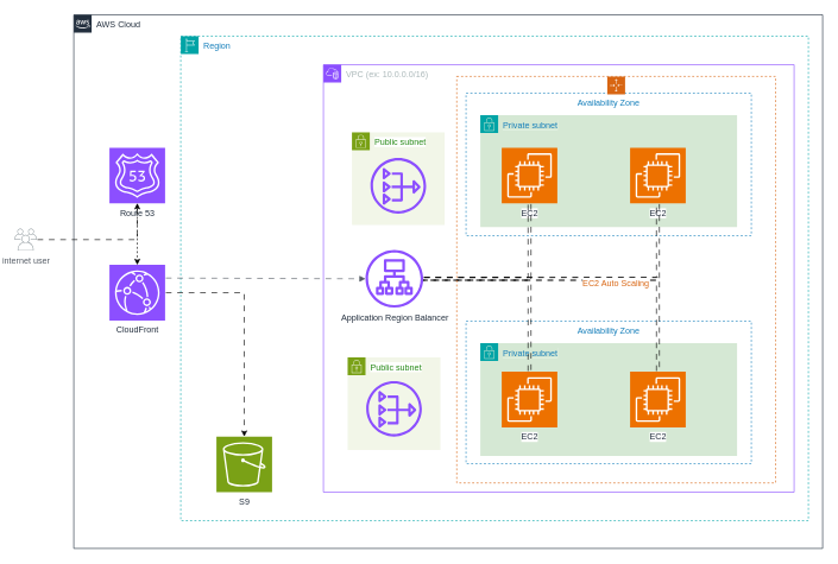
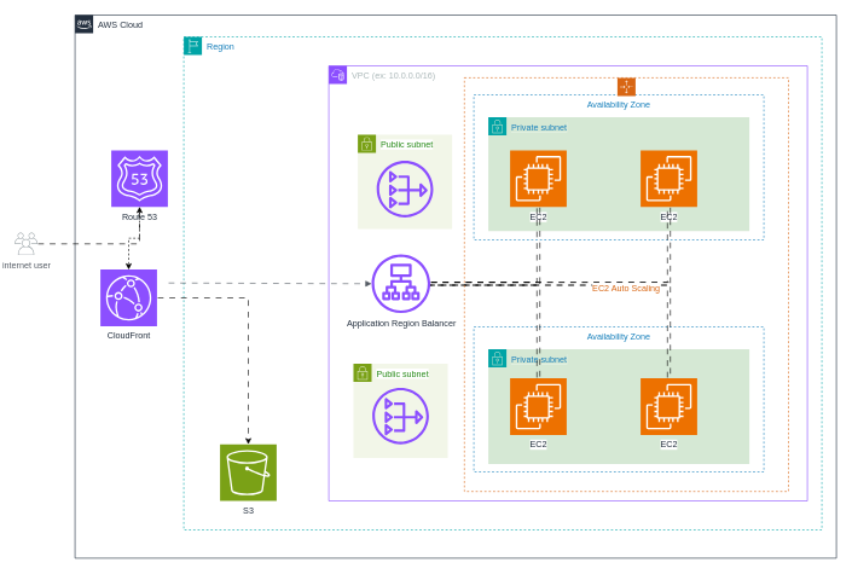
  <mxCell id="0" />
  <mxCell id="1" parent="0" />
  <mxCell id="2" value="AWS Cloud" style="points=[[0,0],[0.25,0],[0.5,0],[0.75,0],[1,0],[1,0.25],[1,0.5],[1,0.75],[1,1],[0.75,1],[0.5,1],[0.25,1],[0,1],[0,0.75],[0,0.5],[0,0.25]];outlineConnect=0;gradientColor=none;html=1;whiteSpace=wrap;fontSize=12;fontStyle=0;container=1;pointerEvents=0;collapsible=0;recursiveResize=0;shape=mxgraph.aws4.group;grIcon=mxgraph.aws4.group_aws_cloud_alt;strokeColor=#232F3E;fillColor=none;verticalAlign=top;align=left;spacingLeft=30;fontColor=#232F3E;dashed=0;labelBackgroundColor=default;" vertex="1" parent="1"><mxGeometry x="103" y="20" width="1050" height="749" as="geometry" /></mxCell>
  <mxCell id="3" value="Region" style="points=[[0,0],[0.25,0],[0.5,0],[0.75,0],[1,0],[1,0.25],[1,0.5],[1,0.75],[1,1],[0.75,1],[0.5,1],[0.25,1],[0,1],[0,0.75],[0,0.5],[0,0.25]];outlineConnect=0;gradientColor=none;html=1;whiteSpace=wrap;fontSize=12;fontStyle=0;container=1;pointerEvents=0;collapsible=0;recursiveResize=0;shape=mxgraph.aws4.group;grIcon=mxgraph.aws4.group_region;strokeColor=#00A4A6;fillColor=none;verticalAlign=top;align=left;spacingLeft=30;fontColor=#147EBA;dashed=1;" vertex="1" parent="2"><mxGeometry x="150" y="30" width="880" height="680" as="geometry" /></mxCell>
  <mxCell id="4" value="VPC (ex: 10.0.0.0/16)" style="points=[[0,0],[0.25,0],[0.5,0],[0.75,0],[1,0],[1,0.25],[1,0.5],[1,0.75],[1,1],[0.75,1],[0.5,1],[0.25,1],[0,1],[0,0.75],[0,0.5],[0,0.25]];outlineConnect=0;gradientColor=none;html=1;whiteSpace=wrap;fontSize=12;fontStyle=0;container=1;pointerEvents=0;collapsible=0;recursiveResize=0;shape=mxgraph.aws4.group;grIcon=mxgraph.aws4.group_vpc2;strokeColor=#8C4FFF;fillColor=none;verticalAlign=top;align=left;spacingLeft=30;fontColor=#AAB7B8;dashed=0;" vertex="1" parent="3"><mxGeometry x="200" y="40" width="660" height="600" as="geometry" /></mxCell>
  <mxCell id="5" value="Availability Zone" style="fillColor=none;strokeColor=#147EBA;dashed=1;verticalAlign=top;fontStyle=0;fontColor=#147EBA;whiteSpace=wrap;html=1;" vertex="1" parent="4"><mxGeometry x="200" y="360" width="400" height="200" as="geometry" /></mxCell>
  <mxCell id="6" value="Availability Zone" style="fillColor=none;strokeColor=#147EBA;dashed=1;verticalAlign=top;fontStyle=0;fontColor=#147EBA;whiteSpace=wrap;html=1;" vertex="1" parent="4"><mxGeometry x="200" y="40" width="400" height="200" as="geometry" /></mxCell>
  <mxCell id="7" value="&lt;span style=&quot;background-color: rgb(213, 232, 212);&quot;&gt;Private subnet&lt;/span&gt;" style="points=[[0,0],[0.25,0],[0.5,0],[0.75,0],[1,0],[1,0.25],[1,0.5],[1,0.75],[1,1],[0.75,1],[0.5,1],[0.25,1],[0,1],[0,0.75],[0,0.5],[0,0.25]];outlineConnect=0;gradientColor=none;html=1;whiteSpace=wrap;fontSize=12;fontStyle=0;container=1;pointerEvents=0;collapsible=0;recursiveResize=0;shape=mxgraph.aws4.group;grIcon=mxgraph.aws4.group_security_group;grStroke=0;strokeColor=#00A4A6;fillColor=#D5E8D4;verticalAlign=top;align=left;spacingLeft=30;fontColor=#147EBA;dashed=0;fontFamily=Helvetica;labelBackgroundColor=default;fillStyle=auto;" vertex="1" parent="4"><mxGeometry x="220" y="71" width="360" height="157" as="geometry" /></mxCell>
  <mxCell id="8" value="EC2" style="sketch=0;points=[[0,0,0],[0.25,0,0],[0.5,0,0],[0.75,0,0],[1,0,0],[0,1,0],[0.25,1,0],[0.5,1,0],[0.75,1,0],[1,1,0],[0,0.25,0],[0,0.5,0],[0,0.75,0],[1,0.25,0],[1,0.5,0],[1,0.75,0]];outlineConnect=0;fontColor=#232F3E;fillColor=#ED7100;strokeColor=#ffffff;dashed=0;verticalLabelPosition=bottom;verticalAlign=top;align=center;html=1;fontSize=12;fontStyle=0;aspect=fixed;shape=mxgraph.aws4.resourceIcon;resIcon=mxgraph.aws4.ec2;fontFamily=Helvetica;labelBackgroundColor=default;" vertex="1" parent="7"><mxGeometry x="210" y="45.5" width="78" height="78" as="geometry" /></mxCell>
  <mxCell id="9" value="EC2" style="sketch=0;points=[[0,0,0],[0.25,0,0],[0.5,0,0],[0.75,0,0],[1,0,0],[0,1,0],[0.25,1,0],[0.5,1,0],[0.75,1,0],[1,1,0],[0,0.25,0],[0,0.5,0],[0,0.75,0],[1,0.25,0],[1,0.5,0],[1,0.75,0]];outlineConnect=0;fontColor=#232F3E;fillColor=#ED7100;strokeColor=#ffffff;dashed=0;verticalLabelPosition=bottom;verticalAlign=top;align=center;html=1;fontSize=12;fontStyle=0;aspect=fixed;shape=mxgraph.aws4.resourceIcon;resIcon=mxgraph.aws4.ec2;fontFamily=Helvetica;labelBackgroundColor=default;" vertex="1" parent="7"><mxGeometry x="30" y="45.5" width="78" height="78" as="geometry" /></mxCell>
  <mxCell id="10" style="edgeStyle=orthogonalEdgeStyle;rounded=0;orthogonalLoop=1;jettySize=auto;html=1;strokeColor=default;align=center;verticalAlign=middle;fontFamily=Helvetica;fontSize=11;fontColor=default;labelBackgroundColor=default;endArrow=classic;flowAnimation=1;shape=link;" edge="1" parent="4" source="12" target="9"><mxGeometry relative="1" as="geometry" /></mxCell>
  <mxCell id="11" style="edgeStyle=orthogonalEdgeStyle;rounded=0;orthogonalLoop=1;jettySize=auto;html=1;strokeColor=default;align=center;verticalAlign=middle;fontFamily=Helvetica;fontSize=11;fontColor=default;labelBackgroundColor=default;endArrow=classic;flowAnimation=1;shape=link;" edge="1" parent="4" source="12" target="8"><mxGeometry relative="1" as="geometry" /></mxCell>
  <mxCell id="12" value="Application Region Balancer" style="sketch=0;outlineConnect=0;fontColor=#232F3E;gradientColor=none;fillColor=#8C4FFF;strokeColor=none;dashed=0;verticalLabelPosition=bottom;verticalAlign=top;align=center;html=1;fontSize=12;fontStyle=0;aspect=fixed;pointerEvents=1;shape=mxgraph.aws4.application_load_balancer;fontFamily=Helvetica;labelBackgroundColor=default;" vertex="1" parent="4"><mxGeometry x="59" y="260" width="81" height="81" as="geometry" /></mxCell>
  <mxCell id="13" value="&lt;span style=&quot;background-color: rgb(213, 232, 212);&quot;&gt;Private subnet&lt;/span&gt;" style="points=[[0,0],[0.25,0],[0.5,0],[0.75,0],[1,0],[1,0.25],[1,0.5],[1,0.75],[1,1],[0.75,1],[0.5,1],[0.25,1],[0,1],[0,0.75],[0,0.5],[0,0.25]];outlineConnect=0;gradientColor=none;html=1;whiteSpace=wrap;fontSize=12;fontStyle=0;container=1;pointerEvents=0;collapsible=0;recursiveResize=0;shape=mxgraph.aws4.group;grIcon=mxgraph.aws4.group_security_group;grStroke=0;strokeColor=#00A4A6;fillColor=#D5E8D4;verticalAlign=top;align=left;spacingLeft=30;fontColor=#147EBA;dashed=0;fontFamily=Helvetica;labelBackgroundColor=default;" vertex="1" parent="4"><mxGeometry x="220" y="391" width="360" height="158" as="geometry" /></mxCell>
  <mxCell id="14" value="EC2" style="sketch=0;points=[[0,0,0],[0.25,0,0],[0.5,0,0],[0.75,0,0],[1,0,0],[0,1,0],[0.25,1,0],[0.5,1,0],[0.75,1,0],[1,1,0],[0,0.25,0],[0,0.5,0],[0,0.75,0],[1,0.25,0],[1,0.5,0],[1,0.75,0]];outlineConnect=0;fontColor=#232F3E;fillColor=#ED7100;strokeColor=#ffffff;dashed=0;verticalLabelPosition=bottom;verticalAlign=top;align=center;html=1;fontSize=12;fontStyle=0;aspect=fixed;shape=mxgraph.aws4.resourceIcon;resIcon=mxgraph.aws4.ec2;fontFamily=Helvetica;labelBackgroundColor=default;" vertex="1" parent="13"><mxGeometry x="30" y="40" width="78" height="78" as="geometry" /></mxCell>
  <mxCell id="15" value="EC2" style="sketch=0;points=[[0,0,0],[0.25,0,0],[0.5,0,0],[0.75,0,0],[1,0,0],[0,1,0],[0.25,1,0],[0.5,1,0],[0.75,1,0],[1,1,0],[0,0.25,0],[0,0.5,0],[0,0.75,0],[1,0.25,0],[1,0.5,0],[1,0.75,0]];outlineConnect=0;fontColor=#232F3E;fillColor=#ED7100;strokeColor=#ffffff;dashed=0;verticalLabelPosition=bottom;verticalAlign=top;align=center;html=1;fontSize=12;fontStyle=0;aspect=fixed;shape=mxgraph.aws4.resourceIcon;resIcon=mxgraph.aws4.ec2;fontFamily=Helvetica;labelBackgroundColor=default;" vertex="1" parent="13"><mxGeometry x="210" y="40" width="78" height="78" as="geometry" /></mxCell>
  <mxCell id="16" value="Public subnet" style="points=[[0,0],[0.25,0],[0.5,0],[0.75,0],[1,0],[1,0.25],[1,0.5],[1,0.75],[1,1],[0.75,1],[0.5,1],[0.25,1],[0,1],[0,0.75],[0,0.5],[0,0.25]];outlineConnect=0;gradientColor=none;html=1;whiteSpace=wrap;fontSize=12;fontStyle=0;container=1;pointerEvents=0;collapsible=0;recursiveResize=0;shape=mxgraph.aws4.group;grIcon=mxgraph.aws4.group_security_group;grStroke=0;strokeColor=#7AA116;fillColor=#F2F6E8;verticalAlign=top;align=left;spacingLeft=30;fontColor=#248814;dashed=0;fontFamily=Helvetica;labelBackgroundColor=default;" vertex="1" parent="4"><mxGeometry x="34" y="411" width="130" height="130" as="geometry" /></mxCell>
  <mxCell id="17" value="" style="sketch=0;outlineConnect=0;fontColor=#232F3E;gradientColor=none;fillColor=#8C4FFF;strokeColor=none;dashed=0;verticalLabelPosition=bottom;verticalAlign=top;align=center;html=1;fontSize=12;fontStyle=0;aspect=fixed;pointerEvents=1;shape=mxgraph.aws4.nat_gateway;fontFamily=Helvetica;labelBackgroundColor=default;" vertex="1" parent="16"><mxGeometry x="26" y="33" width="78" height="78" as="geometry" /></mxCell>
  <mxCell id="18" style="edgeStyle=orthogonalEdgeStyle;rounded=0;orthogonalLoop=1;jettySize=auto;html=1;strokeColor=default;align=center;verticalAlign=middle;fontFamily=Helvetica;fontSize=11;fontColor=default;labelBackgroundColor=default;endArrow=classic;flowAnimation=1;shadow=0;shape=link;" edge="1" parent="4" source="12" target="15"><mxGeometry relative="1" as="geometry" /></mxCell>
  <mxCell id="19" style="edgeStyle=orthogonalEdgeStyle;rounded=0;orthogonalLoop=1;jettySize=auto;html=1;strokeColor=default;align=center;verticalAlign=middle;fontFamily=Helvetica;fontSize=11;fontColor=default;labelBackgroundColor=default;endArrow=classic;flowAnimation=1;shape=link;" edge="1" parent="4" source="12" target="14"><mxGeometry relative="1" as="geometry" /></mxCell>
  <mxCell id="20" value="EC2 Auto Scaling&lt;br&gt;&lt;br&gt;" style="points=[[0,0],[0.25,0],[0.5,0],[0.75,0],[1,0],[1,0.25],[1,0.5],[1,0.75],[1,1],[0.75,1],[0.5,1],[0.25,1],[0,1],[0,0.75],[0,0.5],[0,0.25]];outlineConnect=0;gradientColor=none;whiteSpace=wrap;fontSize=12;fontStyle=0;container=1;pointerEvents=0;collapsible=0;recursiveResize=0;shape=mxgraph.aws4.groupCenter;grIcon=mxgraph.aws4.group_auto_scaling_group;grStroke=1;strokeColor=#D86613;fillColor=none;verticalAlign=middle;align=center;fontColor=#D86613;dashed=1;spacingTop=25;fontFamily=Helvetica;labelBackgroundColor=default;labelPosition=center;verticalLabelPosition=middle;textShadow=0;html=1;" vertex="1" parent="4"><mxGeometry x="187" y="16.5" width="447" height="570.5" as="geometry" /></mxCell>
- <mxCell id="21" value="S9" style="sketch=0;points=[[0,0,0],[0.25,0,0],[0.5,0,0],[0.75,0,0],[1,0,0],[0,1,0],[0.25,1,0],[0.5,1,0],[0.75,1,0],[1,1,0],[0,0.25,0],[0,0.5,0],[0,0.75,0],[1,0.25,0],[1,0.5,0],[1,0.75,0]];outlineConnect=0;fontColor=#232F3E;fillColor=#7AA116;strokeColor=#ffffff;dashed=0;verticalLabelPosition=bottom;verticalAlign=top;align=center;html=1;fontSize=12;fontStyle=0;aspect=fixed;shape=mxgraph.aws4.resourceIcon;resIcon=mxgraph.aws4.s3;fontFamily=Helvetica;labelBackgroundColor=default;" vertex="1" parent="3"><mxGeometry x="50" y="562" width="78" height="78" as="geometry" /></mxCell>
+ <mxCell id="21" value="S3" style="sketch=0;points=[[0,0,0],[0.25,0,0],[0.5,0,0],[0.75,0,0],[1,0,0],[0,1,0],[0.25,1,0],[0.5,1,0],[0.75,1,0],[1,1,0],[0,0.25,0],[0,0.5,0],[0,0.75,0],[1,0.25,0],[1,0.5,0],[1,0.75,0]];outlineConnect=0;fontColor=#232F3E;fillColor=#7AA116;strokeColor=#ffffff;dashed=0;verticalLabelPosition=bottom;verticalAlign=top;align=center;html=1;fontSize=12;fontStyle=0;aspect=fixed;shape=mxgraph.aws4.resourceIcon;resIcon=mxgraph.aws4.s3;fontFamily=Helvetica;labelBackgroundColor=default;" vertex="1" parent="3"><mxGeometry x="50" y="562" width="78" height="78" as="geometry" /></mxCell>
  <mxCell id="22" style="edgeStyle=orthogonalEdgeStyle;rounded=0;orthogonalLoop=1;jettySize=auto;html=1;strokeColor=default;align=center;verticalAlign=middle;fontFamily=Helvetica;fontSize=11;fontColor=default;labelBackgroundColor=default;endArrow=classic;flowAnimation=1;dashed=1;" edge="1" parent="2" source="23" target="25"><mxGeometry relative="1" as="geometry" /></mxCell>
  <mxCell id="23" value="Route 53" style="sketch=0;points=[[0,0,0],[0.25,0,0],[0.5,0,0],[0.75,0,0],[1,0,0],[0,1,0],[0.25,1,0],[0.5,1,0],[0.75,1,0],[1,1,0],[0,0.25,0],[0,0.5,0],[0,0.75,0],[1,0.25,0],[1,0.5,0],[1,0.75,0]];outlineConnect=0;fontColor=#232F3E;fillColor=#8C4FFF;strokeColor=#ffffff;dashed=0;verticalLabelPosition=bottom;verticalAlign=top;align=center;html=1;fontSize=12;fontStyle=0;aspect=fixed;shape=mxgraph.aws4.resourceIcon;resIcon=mxgraph.aws4.route_53;" vertex="1" parent="2"><mxGeometry x="50" y="186.5" width="78" height="78" as="geometry" /></mxCell>
  <mxCell id="24" style="edgeStyle=orthogonalEdgeStyle;rounded=0;orthogonalLoop=1;jettySize=auto;html=1;strokeColor=default;align=center;verticalAlign=middle;fontFamily=Helvetica;fontSize=11;fontColor=default;labelBackgroundColor=default;endArrow=classic;flowAnimation=1;" edge="1" parent="2" source="25" target="21"><mxGeometry relative="1" as="geometry" /></mxCell>
- <mxCell id="25" value="CloudFront" style="sketch=0;points=[[0,0,0],[0.25,0,0],[0.5,0,0],[0.75,0,0],[1,0,0],[0,1,0],[0.25,1,0],[0.5,1,0],[0.75,1,0],[1,1,0],[0,0.25,0],[0,0.5,0],[0,0.75,0],[1,0.25,0],[1,0.5,0],[1,0.75,0]];outlineConnect=0;fontColor=#232F3E;fillColor=#8C4FFF;strokeColor=#ffffff;dashed=0;verticalLabelPosition=bottom;verticalAlign=top;align=center;html=1;fontSize=12;fontStyle=0;aspect=fixed;shape=mxgraph.aws4.resourceIcon;resIcon=mxgraph.aws4.cloudfront;fontFamily=Helvetica;labelBackgroundColor=default;" vertex="1" parent="2"><mxGeometry x="50" y="351" width="78" height="78" as="geometry" /></mxCell>
+ <mxCell id="25" value="CloudFront" style="sketch=0;points=[[0,0,0],[0.25,0,0],[0.5,0,0],[0.75,0,0],[1,0,0],[0,1,0],[0.25,1,0],[0.5,1,0],[0.75,1,0],[1,1,0],[0,0.25,0],[0,0.5,0],[0,0.75,0],[1,0.25,0],[1,0.5,0],[1,0.75,0]];outlineConnect=0;fontColor=#232F3E;fillColor=#8C4FFF;strokeColor=#ffffff;dashed=0;verticalLabelPosition=bottom;verticalAlign=top;align=center;html=1;fontSize=12;fontStyle=0;aspect=fixed;shape=mxgraph.aws4.resourceIcon;resIcon=mxgraph.aws4.cloudfront;fontFamily=Helvetica;labelBackgroundColor=default;" vertex="1" parent="2"><mxGeometry x="35" y="351" width="78" height="78" as="geometry" /></mxCell>
  <mxCell id="26" value="" style="edgeStyle=orthogonalEdgeStyle;html=1;endArrow=block;elbow=vertical;startArrow=none;endFill=1;strokeColor=#545B64;rounded=0;align=center;verticalAlign=middle;fontFamily=Helvetica;fontSize=11;fontColor=default;labelBackgroundColor=default;flowAnimation=1;" edge="1" parent="2" target="12"><mxGeometry width="100" relative="1" as="geometry"><mxPoint x="128" y="369.5" as="sourcePoint" /><mxPoint x="228" y="369.5" as="targetPoint" /></mxGeometry></mxCell>
  <mxCell id="27" value="internet user" style="sketch=0;outlineConnect=0;gradientColor=none;fontColor=#545B64;strokeColor=none;fillColor=#879196;dashed=0;verticalLabelPosition=bottom;verticalAlign=top;align=center;html=1;fontSize=12;fontStyle=0;aspect=fixed;shape=mxgraph.aws4.illustration_users;pointerEvents=1" vertex="1" parent="1"><mxGeometry x="20" y="320" width="31" height="31" as="geometry" /></mxCell>
  <mxCell id="28" value="" style="edgeStyle=orthogonalEdgeStyle;rounded=0;orthogonalLoop=1;jettySize=auto;html=1;flowAnimation=1;" edge="1" parent="1" source="27" target="23"><mxGeometry relative="1" as="geometry" /></mxCell>
  <mxCell id="29" value="Public subnet" style="points=[[0,0],[0.25,0],[0.5,0],[0.75,0],[1,0],[1,0.25],[1,0.5],[1,0.75],[1,1],[0.75,1],[0.5,1],[0.25,1],[0,1],[0,0.75],[0,0.5],[0,0.25]];outlineConnect=0;gradientColor=none;html=1;whiteSpace=wrap;fontSize=12;fontStyle=0;container=1;pointerEvents=0;collapsible=0;recursiveResize=0;shape=mxgraph.aws4.group;grIcon=mxgraph.aws4.group_security_group;grStroke=0;strokeColor=#7AA116;fillColor=#F2F6E8;verticalAlign=top;align=left;spacingLeft=30;fontColor=#248814;dashed=0;fontFamily=Helvetica;labelBackgroundColor=default;" vertex="1" parent="1"><mxGeometry x="493" y="185" width="130" height="130" as="geometry" /></mxCell>
  <mxCell id="30" value="" style="sketch=0;outlineConnect=0;fontColor=#232F3E;gradientColor=none;fillColor=#8C4FFF;strokeColor=none;dashed=0;verticalLabelPosition=bottom;verticalAlign=top;align=center;html=1;fontSize=12;fontStyle=0;aspect=fixed;pointerEvents=1;shape=mxgraph.aws4.nat_gateway;fontFamily=Helvetica;labelBackgroundColor=default;" vertex="1" parent="29"><mxGeometry x="26" y="36" width="78" height="78" as="geometry" /></mxCell>
